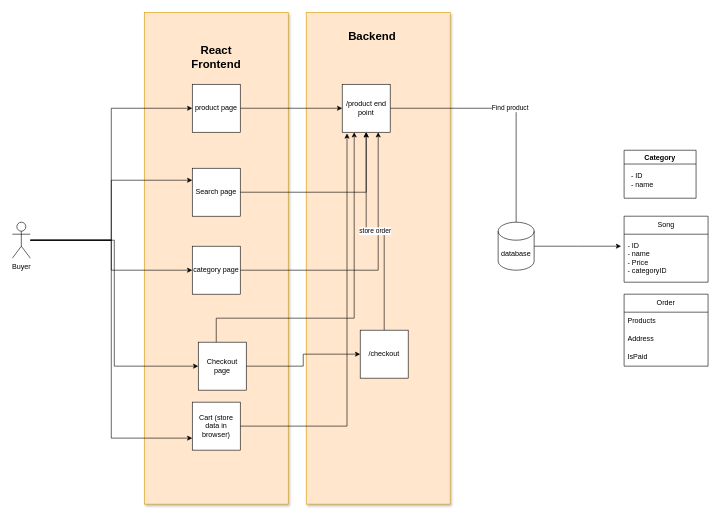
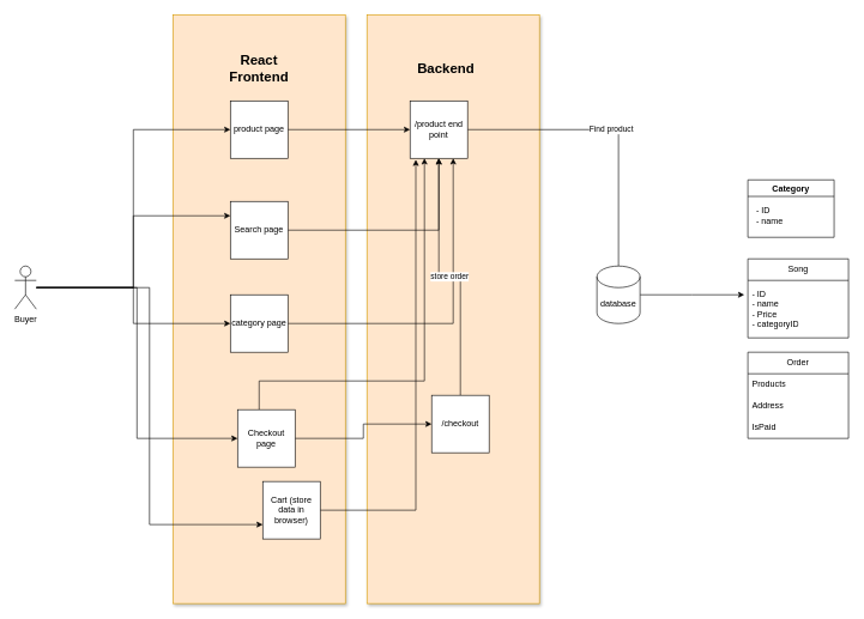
  <mxCell id="0" />
  <mxCell id="1" parent="0" />
  <mxCell id="2" value="" style="rounded=0;whiteSpace=wrap;html=1;shadow=1;fillColor=#ffe6cc;strokeColor=#d79b00;" vertex="1" parent="1"><mxGeometry x="510" y="20" width="240" height="820" as="geometry" /></mxCell>
  <mxCell id="3" value="" style="rounded=0;whiteSpace=wrap;html=1;shadow=1;fillColor=#ffe6cc;strokeColor=#d79b00;" vertex="1" parent="1"><mxGeometry x="240" y="20" width="240" height="820" as="geometry" /></mxCell>
  <mxCell id="4" style="edgeStyle=orthogonalEdgeStyle;rounded=0;orthogonalLoop=1;jettySize=auto;html=1;" edge="1" parent="1" source="5" target="13"><mxGeometry relative="1" as="geometry" /></mxCell>
  <mxCell id="5" value="product page" style="whiteSpace=wrap;html=1;aspect=fixed;" vertex="1" parent="1"><mxGeometry x="320" y="140" width="80" height="80" as="geometry" /></mxCell>
  <mxCell id="6" style="edgeStyle=orthogonalEdgeStyle;rounded=0;orthogonalLoop=1;jettySize=auto;html=1;entryX=0;entryY=0.5;entryDx=0;entryDy=0;" edge="1" parent="1" source="11" target="5"><mxGeometry relative="1" as="geometry" /></mxCell>
  <mxCell id="7" style="edgeStyle=orthogonalEdgeStyle;rounded=0;orthogonalLoop=1;jettySize=auto;html=1;entryX=0;entryY=0.25;entryDx=0;entryDy=0;" edge="1" parent="1" source="11" target="17"><mxGeometry relative="1" as="geometry" /></mxCell>
  <mxCell id="8" style="edgeStyle=orthogonalEdgeStyle;rounded=0;orthogonalLoop=1;jettySize=auto;html=1;entryX=0;entryY=0.5;entryDx=0;entryDy=0;" edge="1" parent="1" source="11" target="19"><mxGeometry relative="1" as="geometry" /></mxCell>
  <mxCell id="9" style="edgeStyle=orthogonalEdgeStyle;rounded=0;orthogonalLoop=1;jettySize=auto;html=1;entryX=0;entryY=0.5;entryDx=0;entryDy=0;" edge="1" parent="1" source="11" target="26"><mxGeometry relative="1" as="geometry" /></mxCell>
  <mxCell id="10" style="edgeStyle=orthogonalEdgeStyle;rounded=0;orthogonalLoop=1;jettySize=auto;html=1;entryX=0;entryY=0.75;entryDx=0;entryDy=0;" edge="1" parent="1" source="11" target="33"><mxGeometry relative="1" as="geometry" /></mxCell>
  <mxCell id="11" value="Buyer" style="shape=umlActor;verticalLabelPosition=bottom;verticalAlign=top;html=1;outlineConnect=0;" vertex="1" parent="1"><mxGeometry x="20" y="370" width="30" height="60" as="geometry" /></mxCell>
  <mxCell id="12" value="Find product" style="edgeStyle=orthogonalEdgeStyle;rounded=0;orthogonalLoop=1;jettySize=auto;html=1;endArrow=none;" edge="1" parent="1" source="13" target="15"><mxGeometry relative="1" as="geometry" /></mxCell>
  <mxCell id="13" value="/product end point" style="whiteSpace=wrap;html=1;aspect=fixed;" vertex="1" parent="1"><mxGeometry x="570" y="140" width="80" height="80" as="geometry" /></mxCell>
  <mxCell id="14" style="edgeStyle=orthogonalEdgeStyle;rounded=0;orthogonalLoop=1;jettySize=auto;html=1;" edge="1" parent="1" source="15"><mxGeometry relative="1" as="geometry"><mxPoint x="1035" y="410" as="targetPoint" /></mxGeometry></mxCell>
  <mxCell id="15" value="database" style="shape=cylinder3;whiteSpace=wrap;html=1;boundedLbl=1;backgroundOutline=1;size=15;" vertex="1" parent="1"><mxGeometry x="830" y="370" width="60" height="80" as="geometry" /></mxCell>
  <mxCell id="16" style="edgeStyle=orthogonalEdgeStyle;rounded=0;orthogonalLoop=1;jettySize=auto;html=1;entryX=0.5;entryY=1;entryDx=0;entryDy=0;" edge="1" parent="1" source="17" target="13"><mxGeometry relative="1" as="geometry" /></mxCell>
  <mxCell id="17" value="Search page" style="whiteSpace=wrap;html=1;aspect=fixed;" vertex="1" parent="1"><mxGeometry x="320" y="280" width="80" height="80" as="geometry" /></mxCell>
  <mxCell id="18" style="edgeStyle=orthogonalEdgeStyle;rounded=0;orthogonalLoop=1;jettySize=auto;html=1;entryX=0.75;entryY=1;entryDx=0;entryDy=0;" edge="1" parent="1" source="19" target="13"><mxGeometry relative="1" as="geometry" /></mxCell>
  <mxCell id="19" value="category page" style="whiteSpace=wrap;html=1;aspect=fixed;" vertex="1" parent="1"><mxGeometry x="320" y="410" width="80" height="80" as="geometry" /></mxCell>
  <mxCell id="20" value="Song" style="swimlane;fontStyle=0;childLayout=stackLayout;horizontal=1;startSize=30;horizontalStack=0;resizeParent=1;resizeParentMax=0;resizeLast=0;collapsible=1;marginBottom=0;whiteSpace=wrap;html=1;" vertex="1" parent="1"><mxGeometry x="1040" y="360" width="140" height="110" as="geometry" /></mxCell>
  <mxCell id="21" value="- ID&lt;br&gt;- name&lt;br&gt;- Price&lt;br&gt;- categoryID" style="text;strokeColor=none;fillColor=none;align=left;verticalAlign=middle;spacingLeft=4;spacingRight=4;overflow=hidden;points=[[0,0.5],[1,0.5]];portConstraint=eastwest;rotatable=0;whiteSpace=wrap;html=1;" vertex="1" parent="20"><mxGeometry y="30" width="140" height="80" as="geometry" /></mxCell>
  <mxCell id="22" value="Category" style="swimlane;whiteSpace=wrap;html=1;" vertex="1" parent="1"><mxGeometry x="1040" y="250" width="120" height="80" as="geometry" /></mxCell>
  <mxCell id="23" value="&lt;div style=&quot;text-align: left;&quot;&gt;&lt;span style=&quot;background-color: initial;&quot;&gt;- ID&lt;/span&gt;&lt;/div&gt;&lt;div style=&quot;text-align: left;&quot;&gt;&lt;span style=&quot;background-color: initial;&quot;&gt;- name&lt;/span&gt;&lt;/div&gt;" style="text;html=1;align=center;verticalAlign=middle;resizable=0;points=[];autosize=1;strokeColor=none;fillColor=none;" vertex="1" parent="22"><mxGeometry y="30" width="60" height="40" as="geometry" /></mxCell>
  <mxCell id="24" style="edgeStyle=orthogonalEdgeStyle;rounded=0;orthogonalLoop=1;jettySize=auto;html=1;entryX=0.25;entryY=1;entryDx=0;entryDy=0;" edge="1" parent="1" source="26" target="13"><mxGeometry relative="1" as="geometry"><mxPoint x="590" y="230" as="targetPoint" /><Array as="points"><mxPoint x="360" y="530" /><mxPoint x="590" y="530" /></Array></mxGeometry></mxCell>
  <mxCell id="25" style="edgeStyle=orthogonalEdgeStyle;rounded=0;orthogonalLoop=1;jettySize=auto;html=1;" edge="1" parent="1" source="26" target="36"><mxGeometry relative="1" as="geometry" /></mxCell>
  <mxCell id="26" value="Checkout page" style="whiteSpace=wrap;html=1;aspect=fixed;" vertex="1" parent="1"><mxGeometry x="330" y="570" width="80" height="80" as="geometry" /></mxCell>
  <mxCell id="27" value="Order" style="swimlane;fontStyle=0;childLayout=stackLayout;horizontal=1;startSize=30;horizontalStack=0;resizeParent=1;resizeParentMax=0;resizeLast=0;collapsible=1;marginBottom=0;whiteSpace=wrap;html=1;" vertex="1" parent="1"><mxGeometry x="1040" y="490" width="140" height="120" as="geometry" /></mxCell>
  <mxCell id="28" value="Products" style="text;strokeColor=none;fillColor=none;align=left;verticalAlign=middle;spacingLeft=4;spacingRight=4;overflow=hidden;points=[[0,0.5],[1,0.5]];portConstraint=eastwest;rotatable=0;whiteSpace=wrap;html=1;" vertex="1" parent="27"><mxGeometry y="30" width="140" height="30" as="geometry" /></mxCell>
  <mxCell id="29" value="Address" style="text;strokeColor=none;fillColor=none;align=left;verticalAlign=middle;spacingLeft=4;spacingRight=4;overflow=hidden;points=[[0,0.5],[1,0.5]];portConstraint=eastwest;rotatable=0;whiteSpace=wrap;html=1;" vertex="1" parent="27"><mxGeometry y="60" width="140" height="30" as="geometry" /></mxCell>
  <mxCell id="30" value="IsPaid" style="text;strokeColor=none;fillColor=none;align=left;verticalAlign=middle;spacingLeft=4;spacingRight=4;overflow=hidden;points=[[0,0.5],[1,0.5]];portConstraint=eastwest;rotatable=0;whiteSpace=wrap;html=1;" vertex="1" parent="27"><mxGeometry y="90" width="140" height="30" as="geometry" /></mxCell>
  <mxCell id="31" value="&lt;b&gt;&lt;font style=&quot;font-size: 19px;&quot;&gt;React Frontend&lt;/font&gt;&lt;/b&gt;" style="text;html=1;strokeColor=none;fillColor=none;align=center;verticalAlign=middle;whiteSpace=wrap;rounded=0;" vertex="1" parent="1"><mxGeometry x="300" y="70" width="120" height="50" as="geometry" /></mxCell>
  <mxCell id="32" style="edgeStyle=orthogonalEdgeStyle;rounded=0;orthogonalLoop=1;jettySize=auto;html=1;entryX=0.1;entryY=1.025;entryDx=0;entryDy=0;entryPerimeter=0;" edge="1" parent="1" source="33" target="13"><mxGeometry relative="1" as="geometry" /></mxCell>
- <mxCell id="33" value="Cart (store data in browser)" style="whiteSpace=wrap;html=1;aspect=fixed;" vertex="1" parent="1"><mxGeometry x="320" y="670" width="80" height="80" as="geometry" /></mxCell>
- <mxCell id="34" value="&lt;b&gt;&lt;font style=&quot;font-size: 19px;&quot;&gt;Backend&lt;/font&gt;&lt;/b&gt;" style="text;html=1;strokeColor=none;fillColor=none;align=center;verticalAlign=middle;whiteSpace=wrap;rounded=0;" vertex="1" parent="1"><mxGeometry x="560" y="35" width="120" height="50" as="geometry" /></mxCell>
+ <mxCell id="33" value="Cart (store data in browser)" style="whiteSpace=wrap;html=1;aspect=fixed;" vertex="1" parent="1"><mxGeometry x="365" y="670" width="80" height="80" as="geometry" /></mxCell>
+ <mxCell id="34" value="&lt;b&gt;&lt;font style=&quot;font-size: 19px;&quot;&gt;Backend&lt;/font&gt;&lt;/b&gt;" style="text;html=1;strokeColor=none;fillColor=none;align=center;verticalAlign=middle;whiteSpace=wrap;rounded=0;" vertex="1" parent="1"><mxGeometry x="560" y="70" width="120" height="50" as="geometry" /></mxCell>
  <mxCell id="35" value="store order" style="edgeStyle=orthogonalEdgeStyle;rounded=0;orthogonalLoop=1;jettySize=auto;html=1;" edge="1" parent="1" source="36" target="13"><mxGeometry relative="1" as="geometry"><mxPoint x="770" y="590" as="targetPoint" /></mxGeometry></mxCell>
  <mxCell id="36" value="/checkout" style="whiteSpace=wrap;html=1;aspect=fixed;" vertex="1" parent="1"><mxGeometry x="600" y="550" width="80" height="80" as="geometry" /></mxCell>
